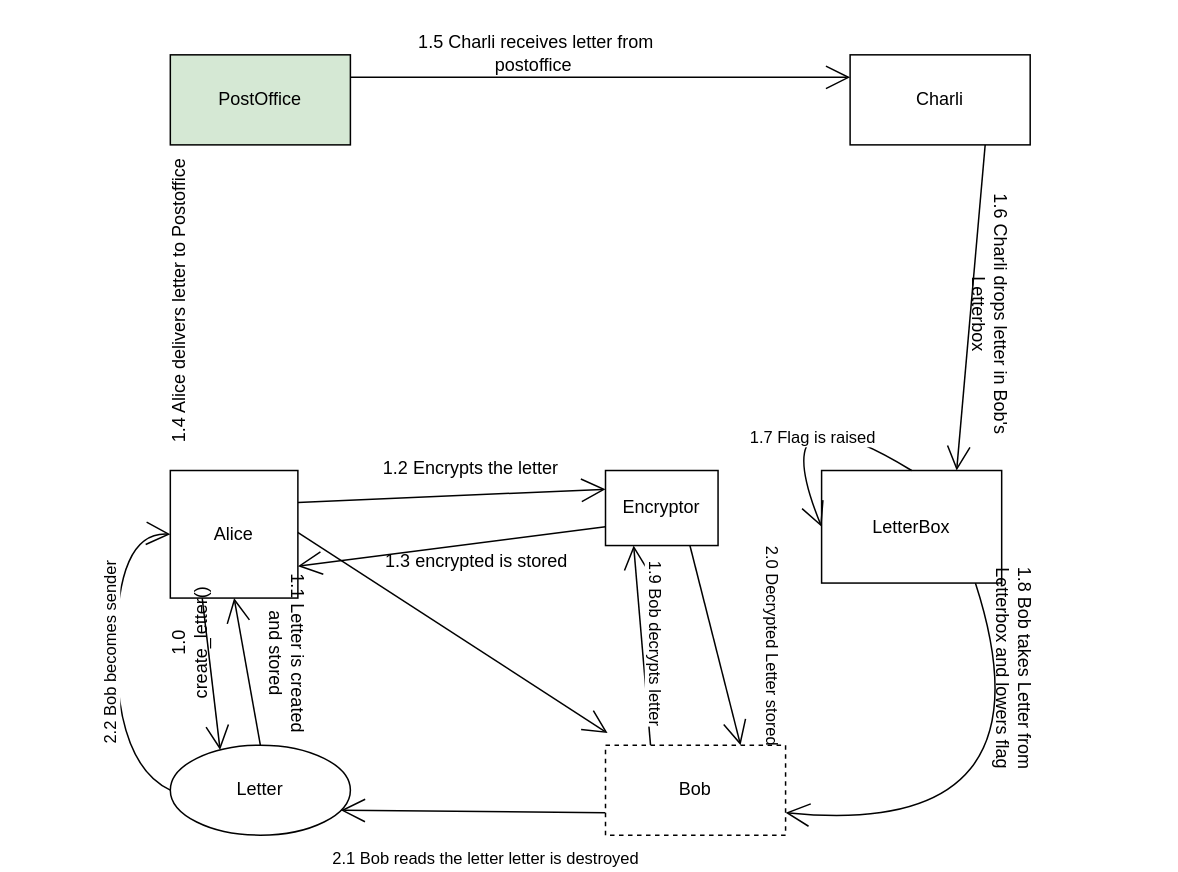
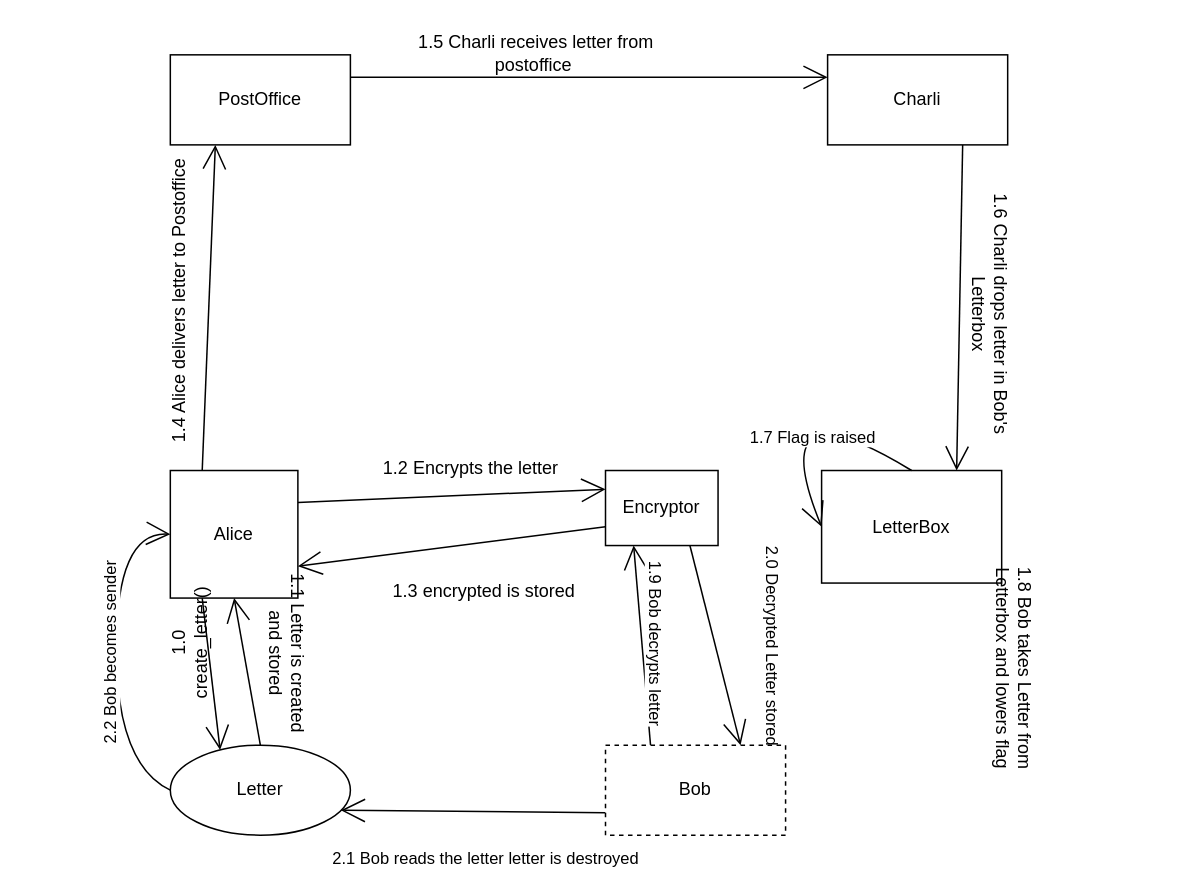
  <mxCell id="0" />
  <mxCell id="1" parent="0" />
  <mxCell id="2" style="edgeStyle=none;curved=1;rounded=0;orthogonalLoop=1;jettySize=auto;html=1;exitX=0.25;exitY=1;exitDx=0;exitDy=0;entryX=0.25;entryY=0;entryDx=0;entryDy=0;endArrow=open;startSize=14;endSize=14;sourcePerimeterSpacing=8;targetPerimeterSpacing=8;" edge="1" parent="1" source="5" target="9"><mxGeometry relative="1" as="geometry"><Array as="points" /></mxGeometry></mxCell>
  <mxCell id="3" style="edgeStyle=none;curved=1;rounded=0;orthogonalLoop=1;jettySize=auto;html=1;exitX=1;exitY=0.25;exitDx=0;exitDy=0;entryX=0;entryY=0.25;entryDx=0;entryDy=0;endArrow=open;startSize=14;endSize=14;sourcePerimeterSpacing=8;targetPerimeterSpacing=8;" edge="1" parent="1" source="5" target="13"><mxGeometry relative="1" as="geometry" /></mxCell>
- <mxCell id="4" style="edgeStyle=none;curved=1;rounded=0;orthogonalLoop=1;jettySize=auto;html=1;exitX=0.25;exitY=0;exitDx=0;exitDy=0;endArrow=open;startSize=14;endSize=14;sourcePerimeterSpacing=8;targetPerimeterSpacing=8;" edge="1" parent="1" source="5" target="18"><mxGeometry relative="1" as="geometry" /></mxCell>
+ <mxCell id="4" style="edgeStyle=none;curved=1;rounded=0;orthogonalLoop=1;jettySize=auto;html=1;exitX=0.25;exitY=0;exitDx=0;exitDy=0;entryX=0.25;entryY=1;entryDx=0;entryDy=0;endArrow=open;startSize=14;endSize=14;sourcePerimeterSpacing=8;targetPerimeterSpacing=8;" edge="1" parent="1" source="5" target="20"><mxGeometry relative="1" as="geometry" /></mxCell>
  <mxCell id="5" value="Alice" style="rounded=0;whiteSpace=wrap;html=1;hachureGap=4;" vertex="1" parent="1"><mxGeometry x="113" y="313" width="85" height="85" as="geometry" /></mxCell>
  <mxCell id="6" style="edgeStyle=none;curved=1;rounded=0;orthogonalLoop=1;jettySize=auto;html=1;exitX=0.5;exitY=0;exitDx=0;exitDy=0;entryX=0.5;entryY=1;entryDx=0;entryDy=0;endArrow=open;startSize=14;endSize=14;sourcePerimeterSpacing=8;targetPerimeterSpacing=8;" edge="1" parent="1" source="9" target="5"><mxGeometry relative="1" as="geometry" /></mxCell>
  <mxCell id="7" style="edgeStyle=none;curved=1;rounded=0;orthogonalLoop=1;jettySize=auto;html=1;exitX=0;exitY=0.5;exitDx=0;exitDy=0;entryX=0;entryY=0.5;entryDx=0;entryDy=0;endArrow=open;startSize=14;endSize=14;sourcePerimeterSpacing=8;targetPerimeterSpacing=8;" edge="1" parent="1" source="9" target="5"><mxGeometry relative="1" as="geometry"><Array as="points"><mxPoint x="77" y="509" /><mxPoint x="77" y="354" /></Array></mxGeometry></mxCell>
  <mxCell id="8" value="2.2 Bob becomes sender" style="edgeLabel;html=1;align=center;verticalAlign=middle;resizable=0;points=[];rotation=-90;" vertex="1" connectable="0" parent="7"><mxGeometry x="0.185" y="3" relative="1" as="geometry"><mxPoint x="-1" y="24" as="offset" /></mxGeometry></mxCell>
  <mxCell id="9" value="Letter" style="ellipse;whiteSpace=wrap;html=1;hachureGap=4;" vertex="1" parent="1"><mxGeometry x="113" y="496" width="120" height="60" as="geometry" /></mxCell>
  <mxCell id="10" style="edgeStyle=none;curved=1;rounded=0;orthogonalLoop=1;jettySize=auto;html=1;exitX=0;exitY=0.75;exitDx=0;exitDy=0;entryX=1;entryY=0.75;entryDx=0;entryDy=0;endArrow=open;startSize=14;endSize=14;sourcePerimeterSpacing=8;targetPerimeterSpacing=8;" edge="1" parent="1" source="13" target="5"><mxGeometry relative="1" as="geometry" /></mxCell>
  <mxCell id="11" style="edgeStyle=none;curved=1;rounded=0;orthogonalLoop=1;jettySize=auto;html=1;exitX=0.75;exitY=1;exitDx=0;exitDy=0;entryX=0.75;entryY=0;entryDx=0;entryDy=0;endArrow=open;startSize=14;endSize=14;sourcePerimeterSpacing=8;targetPerimeterSpacing=8;" edge="1" parent="1" source="13" target="18"><mxGeometry relative="1" as="geometry" /></mxCell>
  <mxCell id="12" value="2.0 Decrypted Letter stored" style="edgeLabel;html=1;align=center;verticalAlign=middle;resizable=0;points=[];rotation=90;" vertex="1" connectable="0" parent="11"><mxGeometry x="-0.2" y="-1" relative="1" as="geometry"><mxPoint x="43" y="13" as="offset" /></mxGeometry></mxCell>
  <mxCell id="13" value="Encryptor" style="rounded=0;whiteSpace=wrap;html=1;hachureGap=4;" vertex="1" parent="1"><mxGeometry x="403" y="313" width="75" height="50" as="geometry" /></mxCell>
  <mxCell id="14" style="edgeStyle=none;curved=1;rounded=0;orthogonalLoop=1;jettySize=auto;html=1;exitX=0;exitY=0.75;exitDx=0;exitDy=0;entryX=1;entryY=0.75;entryDx=0;entryDy=0;endArrow=open;startSize=14;endSize=14;sourcePerimeterSpacing=8;targetPerimeterSpacing=8;" edge="1" parent="1" source="18" target="9"><mxGeometry relative="1" as="geometry" /></mxCell>
  <mxCell id="15" value="2.1 Bob reads the letter letter is destroyed" style="edgeLabel;html=1;align=center;verticalAlign=middle;resizable=0;points=[];" vertex="1" connectable="0" parent="14"><mxGeometry x="-0.222" y="-2" relative="1" as="geometry"><mxPoint x="-12" y="33" as="offset" /></mxGeometry></mxCell>
  <mxCell id="16" style="edgeStyle=none;curved=1;rounded=0;orthogonalLoop=1;jettySize=auto;html=1;exitX=0.25;exitY=0;exitDx=0;exitDy=0;entryX=0.25;entryY=1;entryDx=0;entryDy=0;endArrow=open;startSize=14;endSize=14;sourcePerimeterSpacing=8;targetPerimeterSpacing=8;" edge="1" parent="1" source="18" target="13"><mxGeometry relative="1" as="geometry" /></mxCell>
  <mxCell id="17" value="1.9 Bob decrypts letter" style="edgeLabel;html=1;align=center;verticalAlign=middle;resizable=0;points=[];rotation=90;" vertex="1" connectable="0" parent="16"><mxGeometry x="0.381" y="1" relative="1" as="geometry"><mxPoint x="13" y="23" as="offset" /></mxGeometry></mxCell>
  <mxCell id="18" value="Bob" style="rounded=0;whiteSpace=wrap;html=1;hachureGap=4;dashed=1;" vertex="1" parent="1"><mxGeometry x="403" y="496" width="120" height="60" as="geometry" /></mxCell>
  <mxCell id="19" style="edgeStyle=none;curved=1;rounded=0;orthogonalLoop=1;jettySize=auto;html=1;exitX=1;exitY=0.25;exitDx=0;exitDy=0;entryX=0;entryY=0.25;entryDx=0;entryDy=0;endArrow=open;startSize=14;endSize=14;sourcePerimeterSpacing=8;targetPerimeterSpacing=8;" edge="1" parent="1" source="20" target="22"><mxGeometry relative="1" as="geometry" /></mxCell>
- <mxCell id="20" value="PostOffice" style="rounded=0;whiteSpace=wrap;html=1;hachureGap=4;fillColor=#d5e8d4;" vertex="1" parent="1"><mxGeometry x="113" y="36" width="120" height="60" as="geometry" /></mxCell>
+ <mxCell id="20" value="PostOffice" style="rounded=0;whiteSpace=wrap;html=1;hachureGap=4;" vertex="1" parent="1"><mxGeometry x="113" y="36" width="120" height="60" as="geometry" /></mxCell>
  <mxCell id="21" style="edgeStyle=none;curved=1;rounded=0;orthogonalLoop=1;jettySize=auto;html=1;exitX=0.75;exitY=1;exitDx=0;exitDy=0;entryX=0.75;entryY=0;entryDx=0;entryDy=0;endArrow=open;startSize=14;endSize=14;sourcePerimeterSpacing=8;targetPerimeterSpacing=8;" edge="1" parent="1" source="22" target="24"><mxGeometry x="386" y="57" relative="1" as="geometry" /></mxCell>
- <mxCell id="22" value="Charli" style="rounded=0;whiteSpace=wrap;html=1;hachureGap=4;" vertex="1" parent="1"><mxGeometry x="566" y="36" width="120" height="60" as="geometry" /></mxCell>
- <mxCell id="23" style="edgeStyle=none;curved=1;rounded=0;orthogonalLoop=1;jettySize=auto;html=1;exitX=0.854;exitY=0.999;exitDx=0;exitDy=0;entryX=1;entryY=0.75;entryDx=0;entryDy=0;endArrow=open;startSize=14;endSize=14;sourcePerimeterSpacing=8;targetPerimeterSpacing=8;exitPerimeter=0;" edge="1" parent="1" source="24" target="18"><mxGeometry relative="1" as="geometry"><Array as="points"><mxPoint x="705" y="559" /></Array></mxGeometry></mxCell>
+ <mxCell id="22" value="Charli" style="rounded=0;whiteSpace=wrap;html=1;hachureGap=4;" vertex="1" parent="1"><mxGeometry x="551" y="36" width="120" height="60" as="geometry" /></mxCell>
  <mxCell id="24" value="LetterBox" style="rounded=0;whiteSpace=wrap;html=1;hachureGap=4;" vertex="1" parent="1"><mxGeometry x="547" y="313" width="120" height="75" as="geometry" /></mxCell>
  <mxCell id="25" value="1.0 create_letter()" style="text;html=1;strokeColor=none;fillColor=none;align=center;verticalAlign=middle;whiteSpace=wrap;rounded=0;hachureGap=4;rotation=-90;" vertex="1" parent="1"><mxGeometry x="96" y="413" width="60" height="30" as="geometry" /></mxCell>
  <mxCell id="26" value="1.1&amp;nbsp;Letter is created and stored" style="text;html=1;strokeColor=none;fillColor=none;align=center;verticalAlign=middle;whiteSpace=wrap;rounded=0;hachureGap=4;rotation=90;" vertex="1" parent="1"><mxGeometry x="132" y="420" width="118" height="30" as="geometry" /></mxCell>
  <mxCell id="27" value="1.2 Encrypts the letter" style="text;html=1;strokeColor=none;fillColor=none;align=center;verticalAlign=middle;whiteSpace=wrap;rounded=0;hachureGap=4;" vertex="1" parent="1"><mxGeometry x="246" y="297" width="135" height="30" as="geometry" /></mxCell>
- <mxCell id="28" value="1.3 encrypted is stored&amp;nbsp;" style="text;html=1;strokeColor=none;fillColor=none;align=center;verticalAlign=middle;whiteSpace=wrap;rounded=0;labelBackgroundColor=none;hachureGap=4;" vertex="1" parent="1"><mxGeometry x="246" y="359" width="146" height="30" as="geometry" /></mxCell>
+ <mxCell id="28" value="1.3 encrypted is stored&amp;nbsp;" style="text;html=1;strokeColor=none;fillColor=none;align=center;verticalAlign=middle;whiteSpace=wrap;rounded=0;labelBackgroundColor=none;hachureGap=4;" vertex="1" parent="1"><mxGeometry x="251" y="379" width="146" height="30" as="geometry" /></mxCell>
  <mxCell id="29" value="1.4 Alice delivers letter to Postoffice" style="text;html=1;strokeColor=none;fillColor=none;align=center;verticalAlign=middle;whiteSpace=wrap;rounded=0;labelBackgroundColor=none;hachureGap=4;rotation=-90;" vertex="1" parent="1"><mxGeometry x="20" y="185" width="199" height="30" as="geometry" /></mxCell>
  <mxCell id="30" value="1.5 Charli receives letter from postoffice&amp;nbsp;" style="text;html=1;strokeColor=none;fillColor=none;align=center;verticalAlign=middle;whiteSpace=wrap;rounded=0;labelBackgroundColor=none;hachureGap=4;" vertex="1" parent="1"><mxGeometry x="268" y="20" width="178" height="30" as="geometry" /></mxCell>
  <mxCell id="31" value="1.6 Charli drops letter in Bob's Letterbox" style="text;html=1;strokeColor=none;fillColor=none;align=center;verticalAlign=middle;whiteSpace=wrap;rounded=0;labelBackgroundColor=none;hachureGap=4;rotation=90;" vertex="1" parent="1"><mxGeometry x="576" y="194" width="167" height="30" as="geometry" /></mxCell>
  <mxCell id="32" style="edgeStyle=none;curved=1;rounded=0;orthogonalLoop=1;jettySize=auto;html=1;exitX=0.5;exitY=0;exitDx=0;exitDy=0;entryX=0;entryY=0.5;entryDx=0;entryDy=0;endArrow=open;startSize=14;endSize=14;sourcePerimeterSpacing=8;targetPerimeterSpacing=8;" edge="1" parent="1" source="24" target="24"><mxGeometry relative="1" as="geometry"><Array as="points"><mxPoint x="507" y="252" /></Array></mxGeometry></mxCell>
  <mxCell id="33" value="1.7 Flag is raised" style="edgeLabel;html=1;align=center;verticalAlign=middle;resizable=0;points=[];" vertex="1" connectable="0" parent="32"><mxGeometry x="-0.393" y="15" relative="1" as="geometry"><mxPoint x="-1" as="offset" /></mxGeometry></mxCell>
  <mxCell id="34" value="1.8 Bob takes Letter from Letterbox and lowers flag" style="text;html=1;strokeColor=none;fillColor=none;align=center;verticalAlign=middle;whiteSpace=wrap;rounded=0;labelBackgroundColor=none;hachureGap=4;rotation=90;" vertex="1" parent="1"><mxGeometry x="588" y="430" width="175" height="30" as="geometry" /></mxCell>
